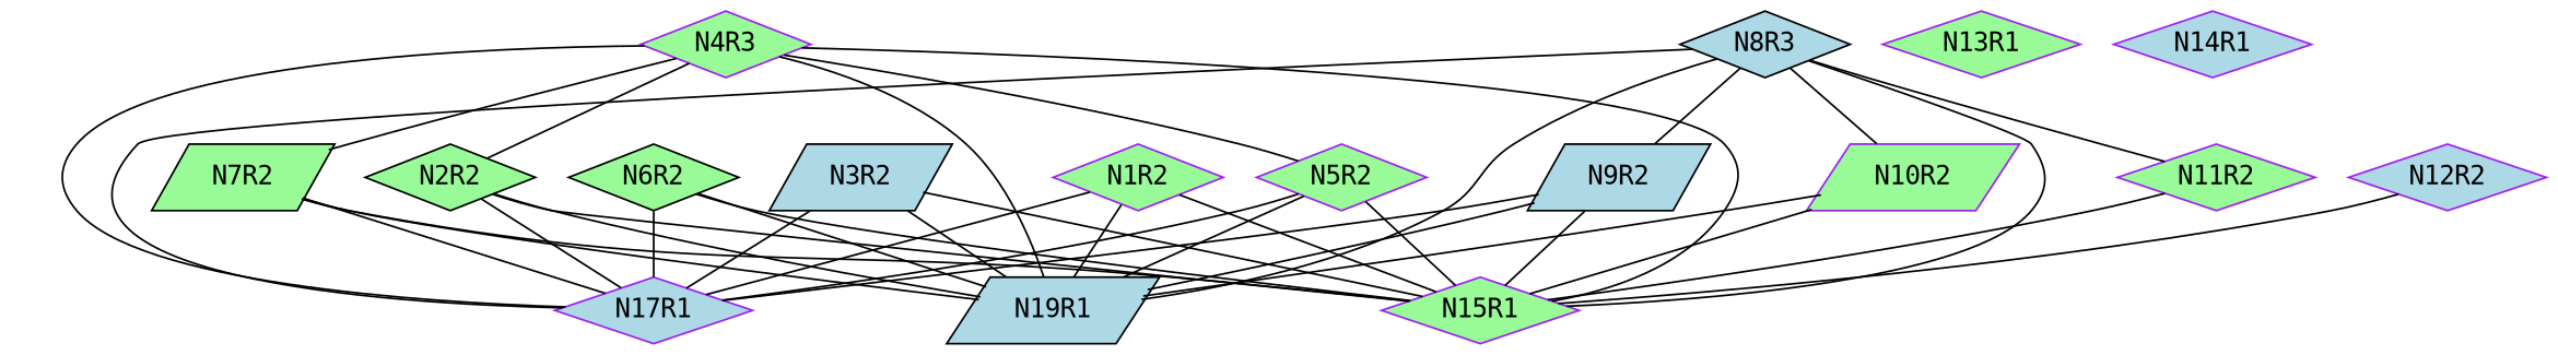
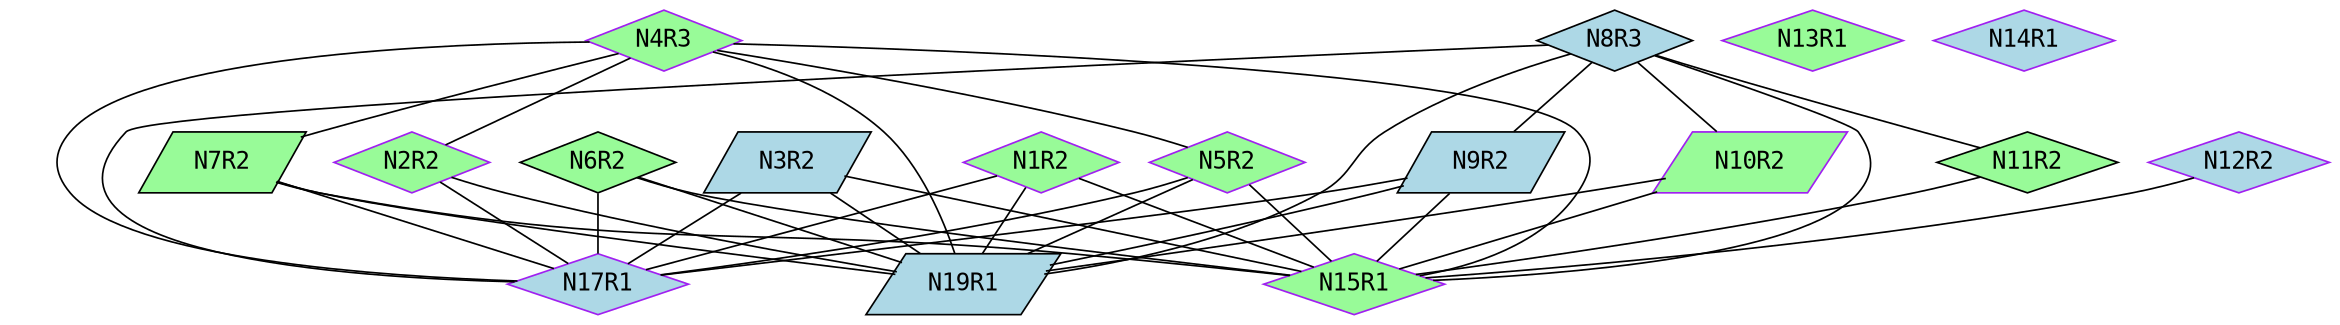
  graph {
    fontname="DejaVu Sans Mono"
    node [color=purple fillcolor=palegreen fontname="DejaVu Sans Mono" shape=diamond style=filled]
    edge [fontname="DejaVu Sans Mono"]
    N1R2
    N15R1
    N17R1 [fillcolor=lightblue]
    n4 [color=black fillcolor=lightblue label=N19R1 shape=parallelogram]
-   N2R2 [color=black]
+   N2R2
    N3R2 [color=black fillcolor=lightblue shape=parallelogram]
    N4R3
    N5R2
    N7R2 [color=black shape=parallelogram]
    N6R2 [color=black]
    N8R3 [color=black fillcolor=lightblue]
    N9R2 [color=black fillcolor=lightblue shape=parallelogram]
    N10R2 [shape=parallelogram]
-   N11R2
+   N11R2 [color=black]
    N12R2 [fillcolor=lightblue]
    N13R1
    N14R1 [fillcolor=lightblue]
    N1R2 -- N15R1
    N1R2 -- N17R1
    N1R2 -- n4
-   N2R2 -- N15R1
    N2R2 -- N17R1
    N2R2 -- n4
    N3R2 -- N15R1
    N3R2 -- N17R1
    N3R2 -- n4
    N4R3 -- N15R1
    N4R3 -- N17R1
    N4R3 -- n4
    N4R3 -- N2R2
    N4R3 -- N5R2
    N4R3 -- N7R2
    N5R2 -- N15R1
    N5R2 -- N17R1
    N5R2 -- n4
    N7R2 -- N15R1
    N7R2 -- N17R1
    N7R2 -- n4
    N6R2 -- N15R1
    N6R2 -- N17R1
    N6R2 -- n4
    N8R3 -- N15R1
    N8R3 -- N17R1
    N8R3 -- n4
    N8R3 -- N9R2
    N8R3 -- N10R2
    N8R3 -- N11R2
    N9R2 -- N15R1
    N9R2 -- N17R1
    N9R2 -- n4
    N10R2 -- N15R1
    N10R2 -- n4
    N11R2 -- N15R1
    N12R2 -- N15R1
  }
